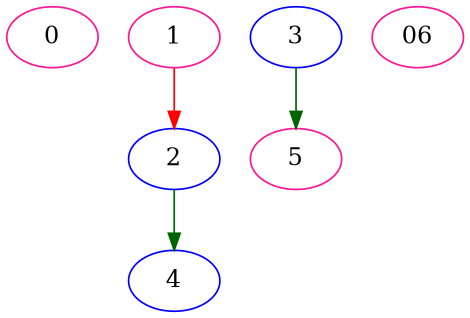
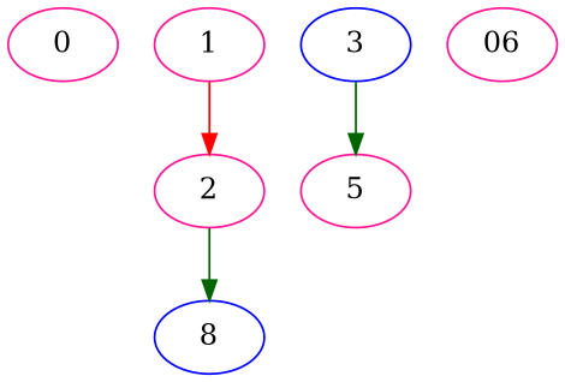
  digraph {
    node [color=deeppink]
    edge [color=darkgreen heightLimit=10 primaryType=mainStreet secondaryType=none village=exampleVillage]
    0
-   2 [color=blue]
-   4 [color=blue]
+   2
+   4 [color=blue label=8]
    3 [color=blue]
    5
    06
    1
    2 -> 4 [weight=30]
    3 -> 5 [weight=40]
    1 -> 2 [color=red heightLimit=2 primaryType=sideStreet secondaryType=tunnel weight=20]
  }
